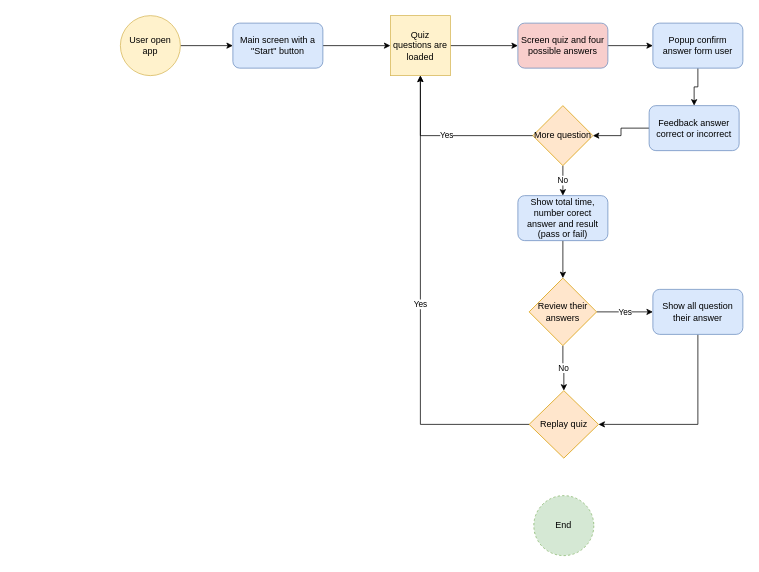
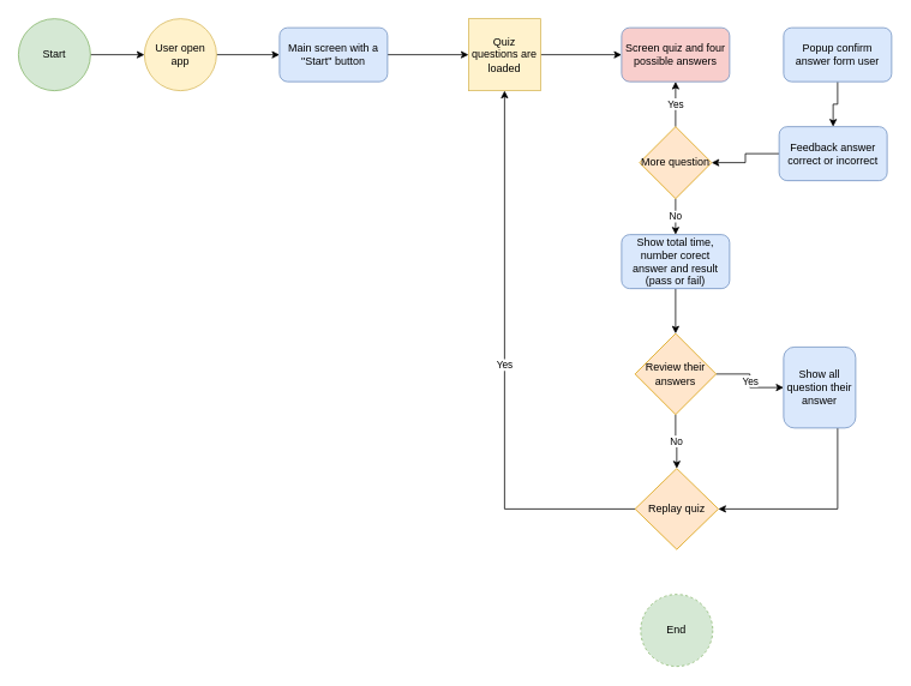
  <mxCell id="0" />
  <mxCell id="1" parent="0" />
+ <mxCell id="2" style="edgeStyle=orthogonalEdgeStyle;rounded=0;orthogonalLoop=1;jettySize=auto;html=1;" edge="1" parent="1" source="3" target="5"><mxGeometry relative="1" as="geometry" /></mxCell>
+ <mxCell id="3" value="Start" style="ellipse;whiteSpace=wrap;html=1;aspect=fixed;fillColor=#d5e8d4;strokeColor=#82b366;" vertex="1" parent="1"><mxGeometry x="20" y="20" width="80" height="80" as="geometry" /></mxCell>
  <mxCell id="4" style="edgeStyle=orthogonalEdgeStyle;rounded=0;orthogonalLoop=1;jettySize=auto;html=1;" edge="1" parent="1" source="5" target="7"><mxGeometry relative="1" as="geometry" /></mxCell>
  <mxCell id="5" value="User open app" style="ellipse;whiteSpace=wrap;html=1;aspect=fixed;fillColor=#fff2cc;strokeColor=#d6b656;" vertex="1" parent="1"><mxGeometry x="160" y="20" width="80" height="80" as="geometry" /></mxCell>
  <mxCell id="6" style="edgeStyle=orthogonalEdgeStyle;rounded=0;orthogonalLoop=1;jettySize=auto;html=1;" edge="1" parent="1" source="7" target="25"><mxGeometry relative="1" as="geometry" /></mxCell>
  <mxCell id="7" value="Main screen with a &quot;Start&quot; button" style="rounded=1;whiteSpace=wrap;html=1;fillColor=#dae8fc;strokeColor=#6c8ebf;" vertex="1" parent="1"><mxGeometry x="310" y="30" width="120" height="60" as="geometry" /></mxCell>
- <mxCell id="8" style="edgeStyle=orthogonalEdgeStyle;rounded=0;orthogonalLoop=1;jettySize=auto;html=1;entryX=0;entryY=0.5;entryDx=0;entryDy=0;" edge="1" parent="1" source="9" target="11"><mxGeometry relative="1" as="geometry" /></mxCell>
  <mxCell id="9" value="Screen quiz and&amp;nbsp;four possible answers" style="rounded=1;whiteSpace=wrap;html=1;fillColor=#f8cecc;strokeColor=#6c8ebf;" vertex="1" parent="1"><mxGeometry x="690" y="30" width="120" height="60" as="geometry" /></mxCell>
  <mxCell id="10" style="edgeStyle=orthogonalEdgeStyle;rounded=0;orthogonalLoop=1;jettySize=auto;html=1;entryX=0.5;entryY=0;entryDx=0;entryDy=0;" edge="1" parent="1" source="11" target="13"><mxGeometry relative="1" as="geometry" /></mxCell>
  <mxCell id="11" value="Popup confirm answer form user" style="rounded=1;whiteSpace=wrap;html=1;fillColor=#dae8fc;strokeColor=#6c8ebf;" vertex="1" parent="1"><mxGeometry x="870" y="30" width="120" height="60" as="geometry" /></mxCell>
  <mxCell id="12" style="edgeStyle=orthogonalEdgeStyle;rounded=0;orthogonalLoop=1;jettySize=auto;html=1;" edge="1" parent="1" source="13" target="16"><mxGeometry relative="1" as="geometry" /></mxCell>
  <mxCell id="13" value="Feedback answer correct or incorrect" style="rounded=1;whiteSpace=wrap;html=1;fillColor=#dae8fc;strokeColor=#6c8ebf;" vertex="1" parent="1"><mxGeometry x="865" y="140" width="120" height="60" as="geometry" /></mxCell>
- <mxCell id="14" value="Yes" style="edgeStyle=orthogonalEdgeStyle;rounded=0;orthogonalLoop=1;jettySize=auto;html=1;" edge="1" parent="1" source="16" target="25"><mxGeometry relative="1" as="geometry" /></mxCell>
+ <mxCell id="14" value="Yes" style="edgeStyle=orthogonalEdgeStyle;rounded=0;orthogonalLoop=1;jettySize=auto;html=1;" edge="1" parent="1" source="16" target="9"><mxGeometry relative="1" as="geometry" /></mxCell>
  <mxCell id="15" value="No" style="edgeStyle=orthogonalEdgeStyle;rounded=0;orthogonalLoop=1;jettySize=auto;html=1;" edge="1" parent="1" source="16" target="18"><mxGeometry relative="1" as="geometry" /></mxCell>
  <mxCell id="16" value="More question" style="rhombus;whiteSpace=wrap;html=1;fillColor=#ffe6cc;strokeColor=#d79b00;" vertex="1" parent="1"><mxGeometry x="710" y="140" width="80" height="80" as="geometry" /></mxCell>
  <mxCell id="17" style="edgeStyle=orthogonalEdgeStyle;rounded=0;orthogonalLoop=1;jettySize=auto;html=1;" edge="1" parent="1" source="18" target="21"><mxGeometry relative="1" as="geometry" /></mxCell>
  <mxCell id="18" value="Show&amp;nbsp;total time, number corect answer and result (pass or fail)" style="rounded=1;whiteSpace=wrap;html=1;fillColor=#dae8fc;strokeColor=#6c8ebf;" vertex="1" parent="1"><mxGeometry x="690" y="260" width="120" height="60" as="geometry" /></mxCell>
  <mxCell id="19" value="Yes" style="edgeStyle=orthogonalEdgeStyle;rounded=0;orthogonalLoop=1;jettySize=auto;html=1;entryX=0;entryY=0.5;entryDx=0;entryDy=0;" edge="1" parent="1" source="21" target="23"><mxGeometry relative="1" as="geometry" /></mxCell>
  <mxCell id="20" value="No" style="edgeStyle=orthogonalEdgeStyle;rounded=0;orthogonalLoop=1;jettySize=auto;html=1;" edge="1" parent="1" source="21" target="27"><mxGeometry relative="1" as="geometry" /></mxCell>
  <mxCell id="21" value="Review their answers" style="rhombus;whiteSpace=wrap;html=1;fillColor=#ffe6cc;strokeColor=#d79b00;" vertex="1" parent="1"><mxGeometry x="705" y="370" width="90" height="90" as="geometry" /></mxCell>
  <mxCell id="22" style="edgeStyle=orthogonalEdgeStyle;rounded=0;orthogonalLoop=1;jettySize=auto;html=1;entryX=1;entryY=0.5;entryDx=0;entryDy=0;" edge="1" parent="1" source="23" target="27"><mxGeometry relative="1" as="geometry"><Array as="points"><mxPoint x="930" y="565" /></Array></mxGeometry></mxCell>
- <mxCell id="23" value="Show all question their answer" style="rounded=1;whiteSpace=wrap;html=1;fillColor=#dae8fc;strokeColor=#6c8ebf;" vertex="1" parent="1"><mxGeometry x="870" y="385" width="120" height="60" as="geometry" /></mxCell>
+ <mxCell id="23" value="Show all question their answer" style="rounded=1;whiteSpace=wrap;html=1;fillColor=#dae8fc;strokeColor=#6c8ebf;" vertex="1" parent="1"><mxGeometry x="870" y="385" width="80" height="90" as="geometry" /></mxCell>
  <mxCell id="24" value="" style="edgeStyle=orthogonalEdgeStyle;rounded=0;orthogonalLoop=1;jettySize=auto;html=1;" edge="1" parent="1" source="25" target="9"><mxGeometry relative="1" as="geometry" /></mxCell>
  <mxCell id="25" value="Quiz questions are loaded" style="whiteSpace=wrap;html=1;aspect=fixed;fillColor=#fff2cc;strokeColor=#d6b656;" vertex="1" parent="1"><mxGeometry x="520" y="20" width="80" height="80" as="geometry" /></mxCell>
  <mxCell id="26" value="Yes" style="edgeStyle=orthogonalEdgeStyle;rounded=0;orthogonalLoop=1;jettySize=auto;html=1;entryX=0.5;entryY=1;entryDx=0;entryDy=0;" edge="1" parent="1" source="27" target="25"><mxGeometry relative="1" as="geometry" /></mxCell>
  <mxCell id="27" value="Replay quiz" style="rhombus;whiteSpace=wrap;html=1;fillColor=#ffe6cc;strokeColor=#d79b00;" vertex="1" parent="1"><mxGeometry x="705" y="520" width="92.5" height="90" as="geometry" /></mxCell>
  <mxCell id="28" value="End" style="ellipse;whiteSpace=wrap;html=1;aspect=fixed;fillColor=#d5e8d4;strokeColor=#82b366;dashed=1;" vertex="1" parent="1"><mxGeometry x="711.25" y="660" width="80" height="80" as="geometry" /></mxCell>
